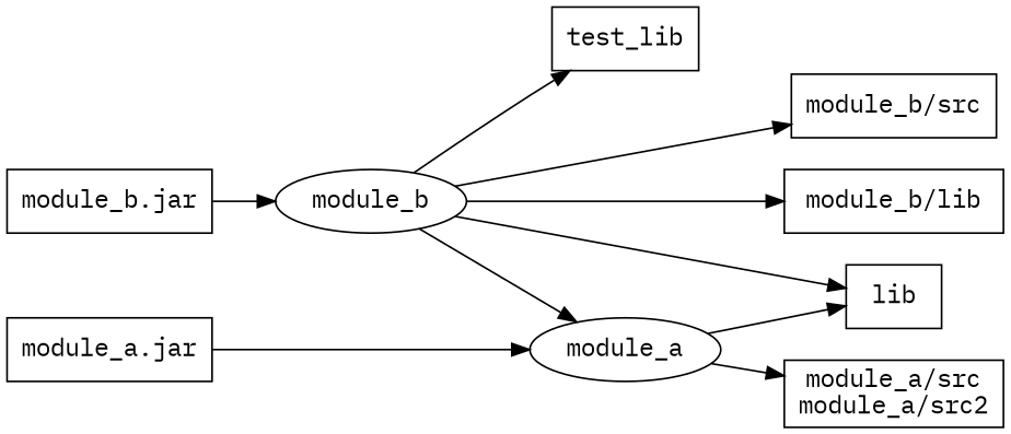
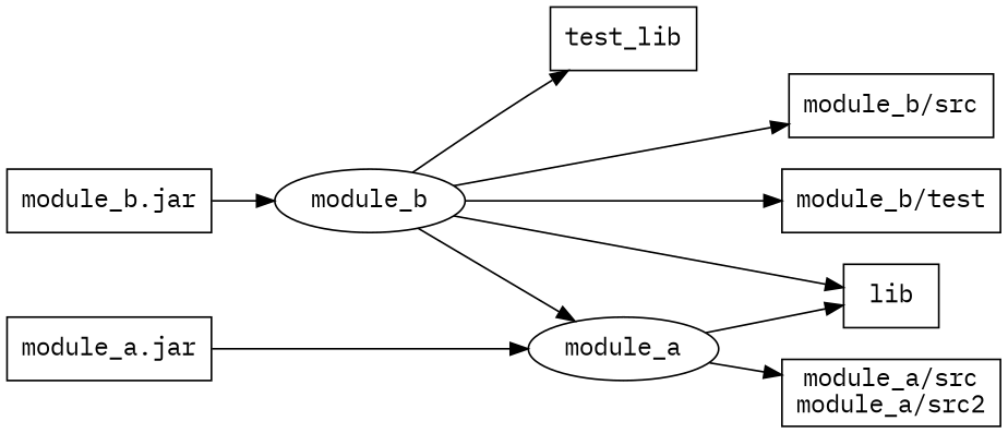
  digraph {
    compound=true
    fontname="IBM Plex Mono"
    rankdir=LR
    node [fontname="IBM Plex Mono" shape=box]
    edge [fontname="IBM Plex Mono"]
    n1 [label="module_a/src\nmodule_a/src2"]
    "module_b/src"
-   "module_b/test" [label="module_b/lib"]
+   "module_b/test"
    "module_b.jar"
    "module_a.jar"
    module_b [shape=oval]
    module_a [shape=oval]
    lib
    test_lib
    subgraph sub_1 {
      rank=same
      n1
      "module_b/src"
      "module_b/test"
    }
    subgraph sub_2 {
      rank=same
      "module_b.jar"
      "module_a.jar"
    }
    "module_b.jar" -> module_b
    "module_a.jar" -> module_a
    module_b -> "module_b/src"
    module_b -> "module_b/test"
    module_b -> module_a
    module_b -> lib
    module_b -> test_lib
    module_a -> n1
    module_a -> lib
  }
